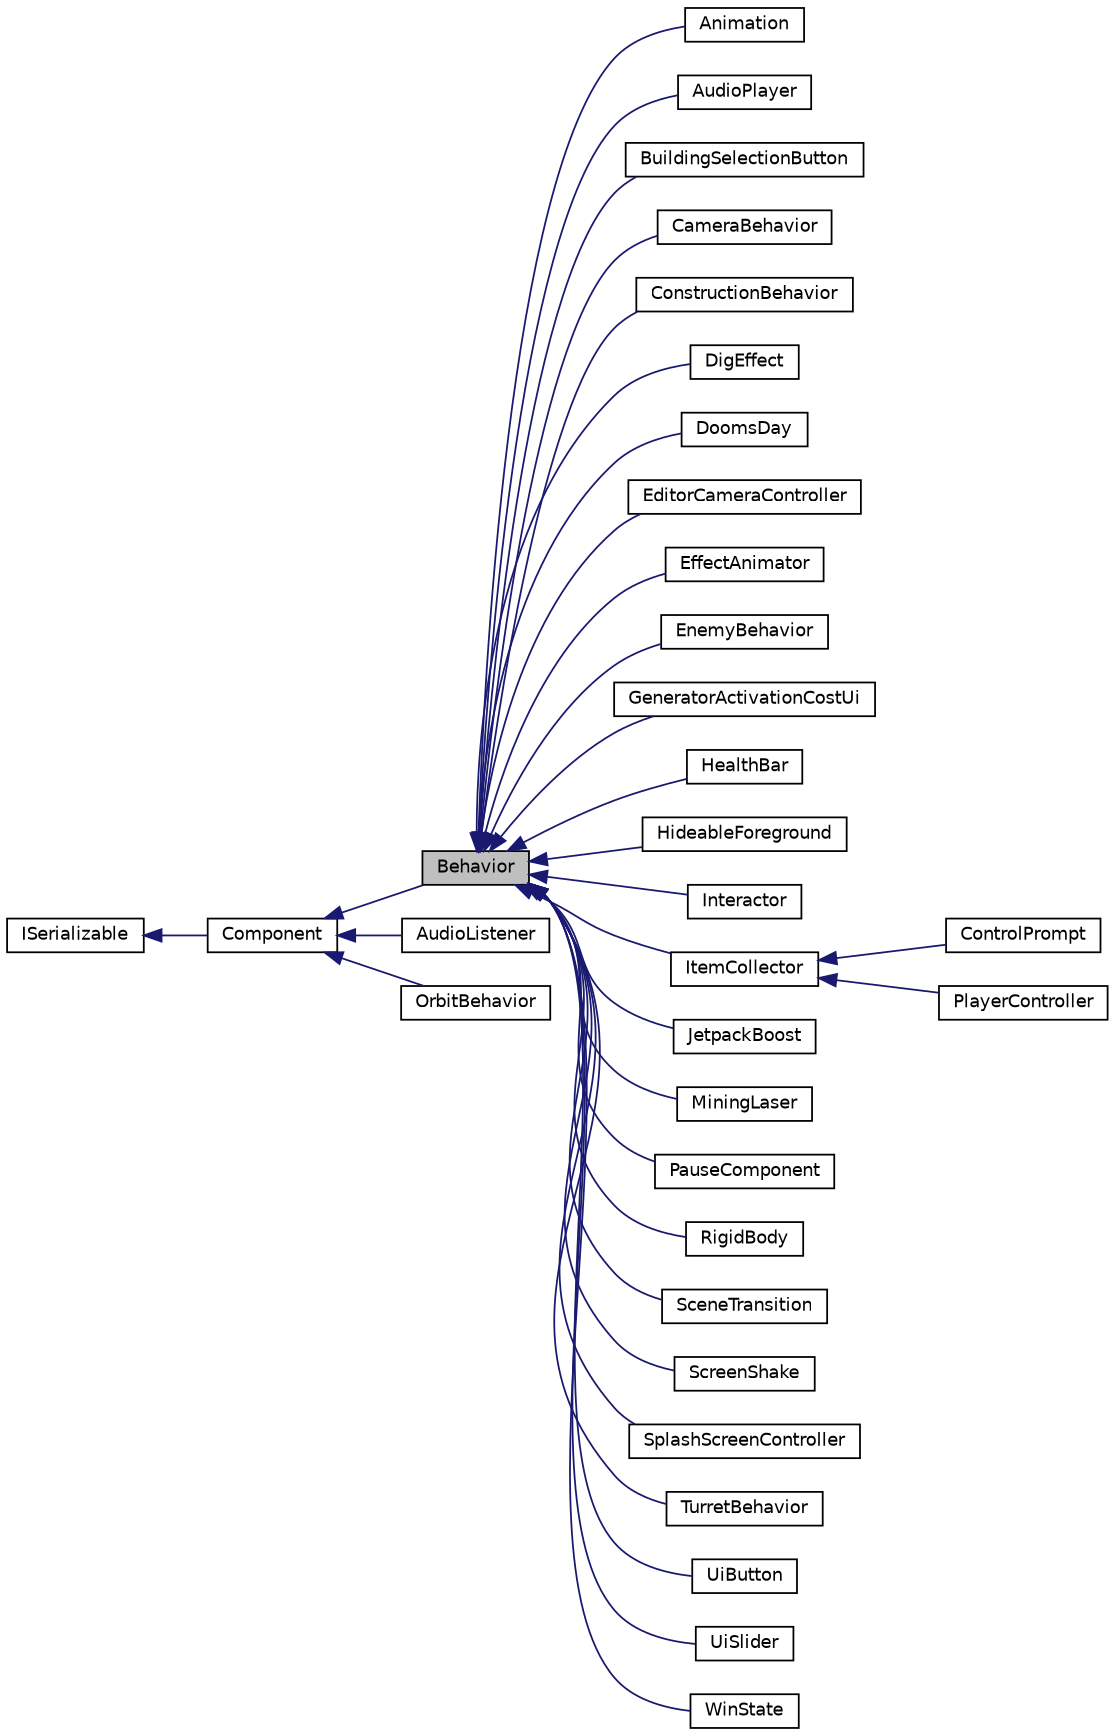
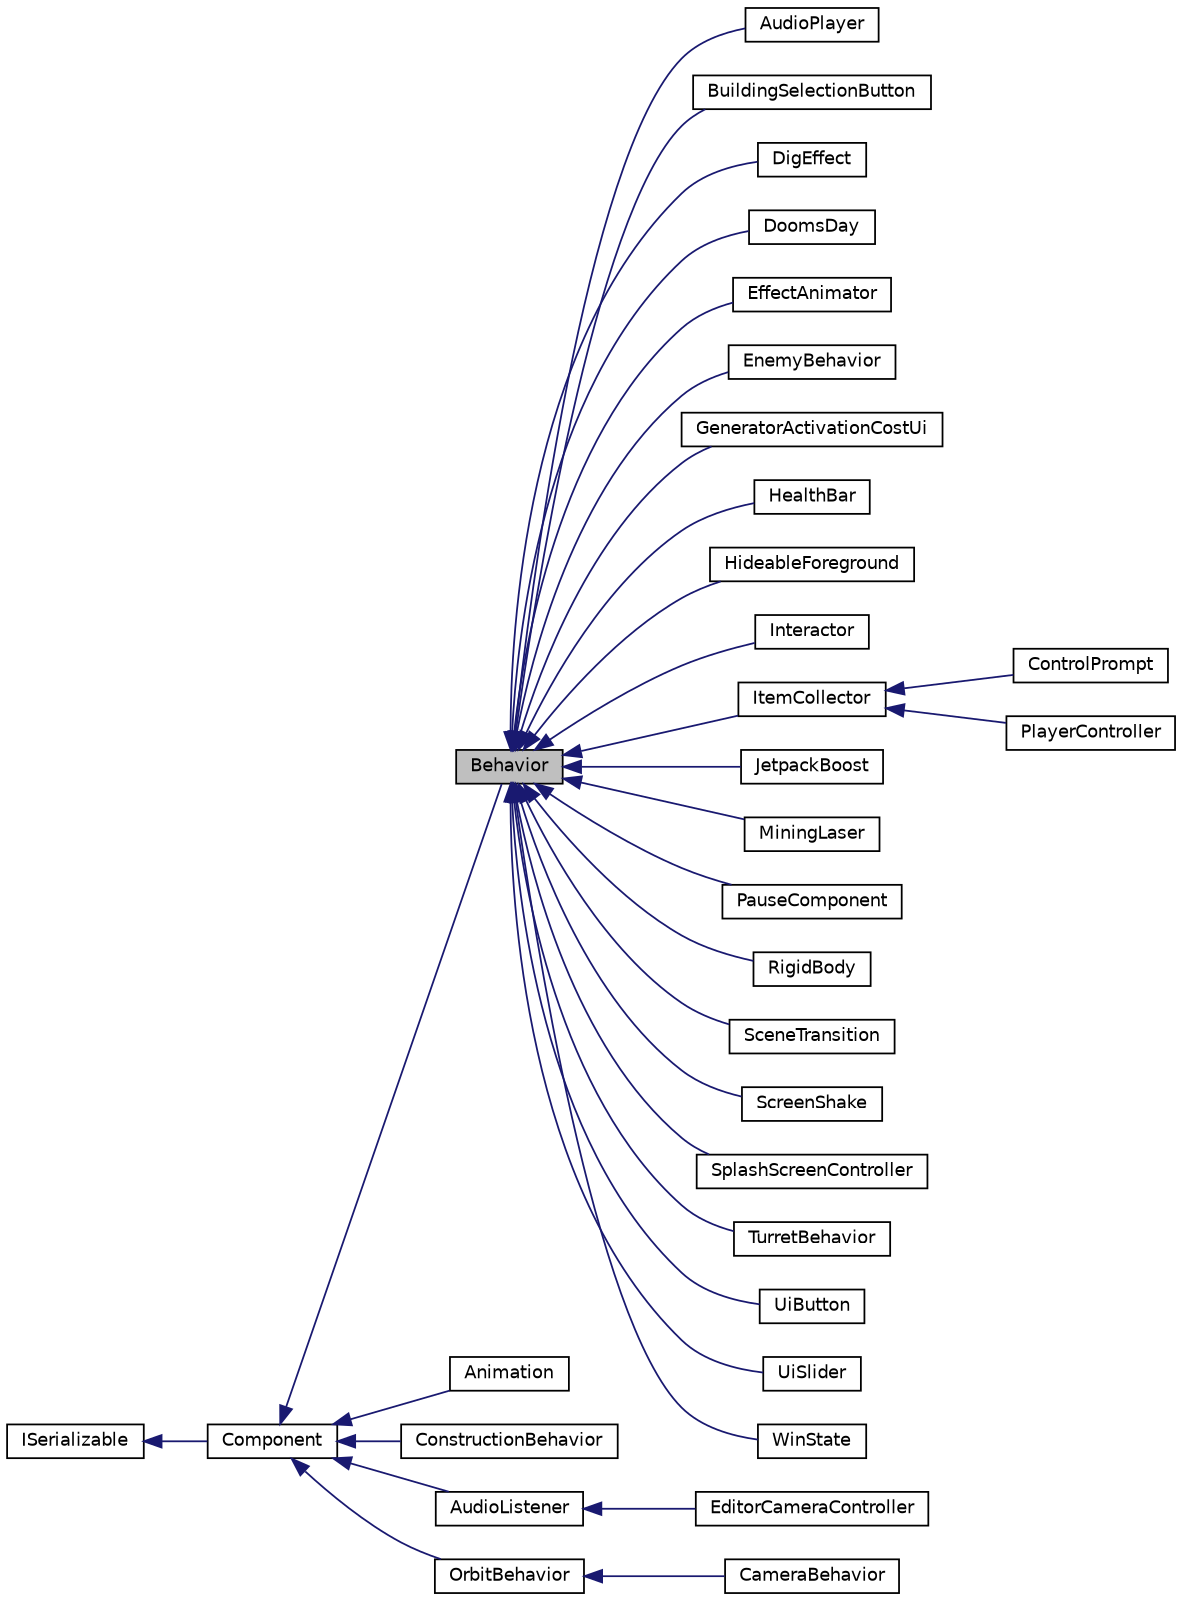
  digraph {
    rankdir=LR
    node [color=black fillcolor=white fontname=Helvetica fontsize=10 shape=record style=filled]
    edge [color=midnightblue dir=back fontname=Helvetica fontsize=10 labelfontname=Helvetica labelfontsize=10 style=solid]
    n1 [fillcolor=grey75 fontcolor=black height=0.2 label=Behavior width=0.4]
    n2 [height=0.2 label=Animation width=0.4]
    n3 [height=0.2 label=AudioPlayer width=0.4]
    n4 [height=0.2 label=BuildingSelectionButton width=0.4]
    n5 [height=0.2 label=CameraBehavior width=0.4]
    n6 [height=0.2 label=ConstructionBehavior width=0.4]
    n7 [height=0.2 label=DigEffect width=0.4]
    n8 [height=0.2 label=DoomsDay width=0.4]
    n9 [height=0.2 label=EditorCameraController width=0.4]
    n10 [height=0.2 label=EffectAnimator width=0.4]
    n11 [height=0.2 label=EnemyBehavior width=0.4]
    n12 [height=0.2 label=GeneratorActivationCostUi width=0.4]
    n13 [height=0.2 label=HealthBar width=0.4]
    n14 [height=0.2 label=HideableForeground width=0.4]
    n15 [height=0.2 label=Interactor width=0.4]
    n16 [height=0.2 label=ItemCollector width=0.4]
    n17 [height=0.2 label=JetpackBoost width=0.4]
    n18 [height=0.2 label=MiningLaser width=0.4]
    n19 [height=0.2 label=PauseComponent width=0.4]
    n20 [height=0.2 label=RigidBody width=0.4]
    n21 [height=0.2 label=SceneTransition width=0.4]
    n22 [height=0.2 label=ScreenShake width=0.4]
    n23 [height=0.2 label=SplashScreenController width=0.4]
    n24 [height=0.2 label=TurretBehavior width=0.4]
    n25 [height=0.2 label=UiButton width=0.4]
    n26 [height=0.2 label=UiSlider width=0.4]
    n27 [height=0.2 label=WinState width=0.4]
    n28 [height=0.2 label=AudioListener width=0.4]
    n29 [height=0.2 label=ControlPrompt width=0.4]
    n30 [height=0.2 label=PlayerController width=0.4]
    n31 [height=0.2 label=OrbitBehavior width=0.4]
    n32 [height=0.2 label=Component width=0.4]
    n33 [height=0.2 label=ISerializable width=0.4]
-   n1 -> n2
+   n32 -> n2
    n1 -> n3
    n1 -> n4
-   n1 -> n5
-   n1 -> n6
+   n31 -> n5
+   n32 -> n6
    n1 -> n7
    n1 -> n8
-   n1 -> n9
+   n28 -> n9
    n1 -> n10
    n1 -> n11
    n1 -> n12
    n1 -> n13
    n1 -> n14
    n1 -> n15
    n1 -> n16
    n1 -> n17
    n1 -> n18
    n1 -> n19
    n1 -> n20
    n1 -> n21
    n1 -> n22
    n1 -> n23
    n1 -> n24
    n1 -> n25
    n1 -> n26
    n1 -> n27
    n16 -> n29
    n16 -> n30
    n32 -> n1
    n32 -> n28
    n32 -> n31
    n33 -> n32
  }
